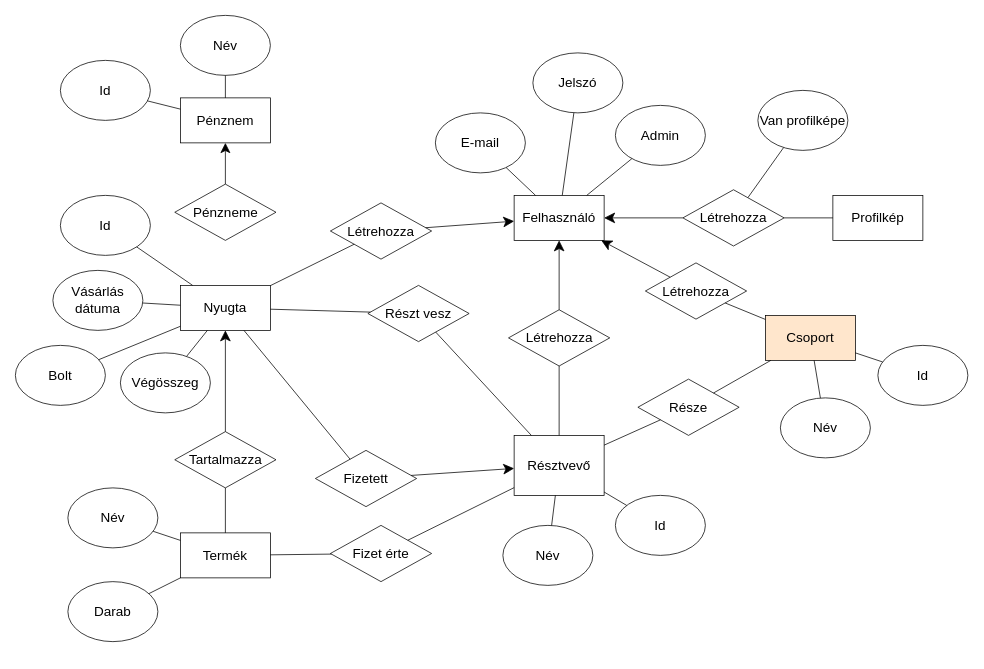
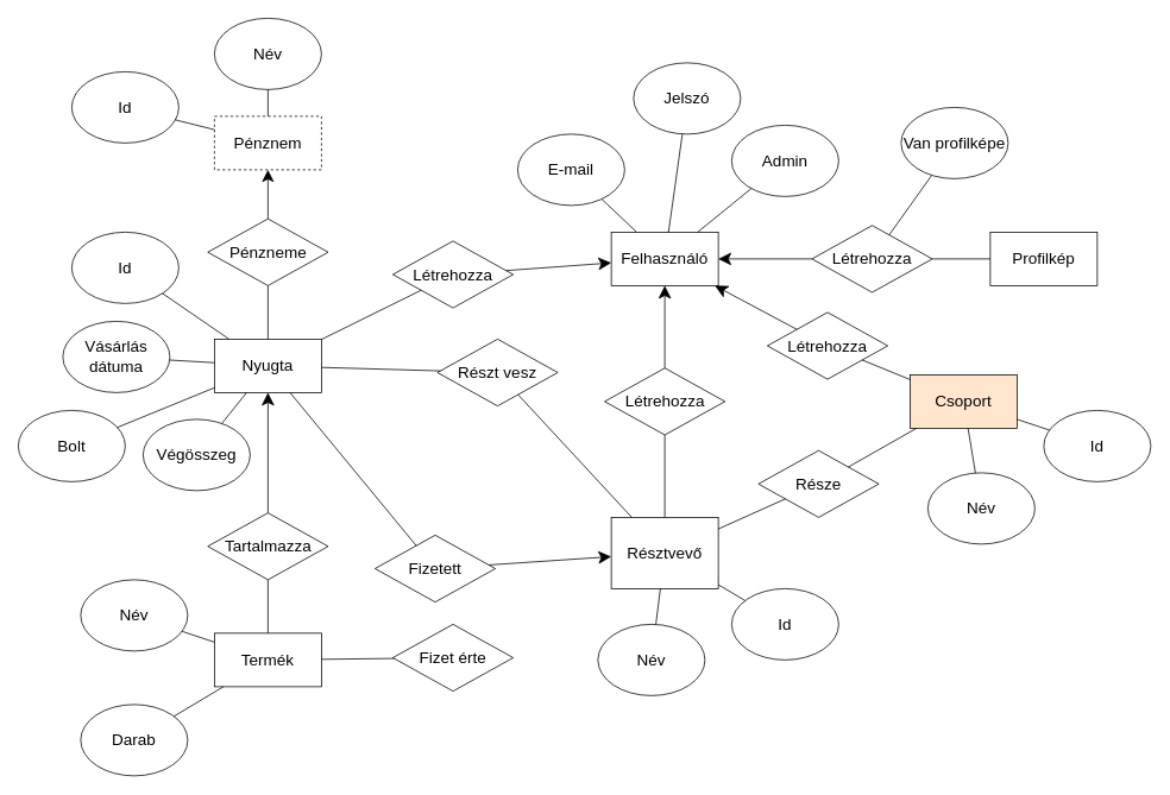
  <mxCell id="0" />
  <mxCell id="1" parent="0" />
  <mxCell id="2" value="Nyugta" style="rounded=0;whiteSpace=wrap;html=1;fontSize=18;" parent="1" vertex="1"><mxGeometry x="240" y="380" width="120" height="60" as="geometry" /></mxCell>
  <mxCell id="3" value="Résztvevő" style="rounded=0;whiteSpace=wrap;html=1;fontSize=18;" parent="1" vertex="1"><mxGeometry x="685" y="580" width="120" height="80" as="geometry" /></mxCell>
  <mxCell id="4" value="Csoport" style="rounded=0;whiteSpace=wrap;html=1;fontSize=18;fillColor=#ffe6cc;" parent="1" vertex="1"><mxGeometry x="1020" y="420" width="120" height="60" as="geometry" /></mxCell>
  <mxCell id="5" value="Termék" style="rounded=0;whiteSpace=wrap;html=1;fontSize=18;" parent="1" vertex="1"><mxGeometry x="240" y="710" width="120" height="60" as="geometry" /></mxCell>
  <mxCell id="6" value="Felhasználó" style="rounded=0;whiteSpace=wrap;html=1;fontSize=18;" parent="1" vertex="1"><mxGeometry x="685" y="260" width="120" height="60" as="geometry" /></mxCell>
  <mxCell id="7" value="E-mail" style="ellipse;whiteSpace=wrap;html=1;fontSize=18;" parent="1" vertex="1"><mxGeometry x="580" y="150" width="120" height="80" as="geometry" /></mxCell>
  <mxCell id="8" style="rounded=0;orthogonalLoop=1;jettySize=auto;html=1;endArrow=none;endFill=0;fontSize=18;" parent="1" source="9" target="6" edge="1"><mxGeometry relative="1" as="geometry" /></mxCell>
  <mxCell id="9" value="Jelszó" style="ellipse;whiteSpace=wrap;html=1;fontSize=18;" parent="1" vertex="1"><mxGeometry x="710" y="70" width="120" height="80" as="geometry" /></mxCell>
  <mxCell id="10" style="rounded=0;orthogonalLoop=1;jettySize=auto;html=1;endArrow=none;endFill=0;fontSize=18;" parent="1" source="7" target="6" edge="1"><mxGeometry relative="1" as="geometry"><mxPoint x="824" y="149" as="sourcePoint" /><mxPoint x="849" y="220" as="targetPoint" /></mxGeometry></mxCell>
  <mxCell id="11" value="Név" style="ellipse;whiteSpace=wrap;html=1;fontSize=18;" parent="1" vertex="1"><mxGeometry x="90" y="650" width="120" height="80" as="geometry" /></mxCell>
- <mxCell id="12" value="Darab" style="ellipse;whiteSpace=wrap;html=1;fontSize=18;" parent="1" vertex="1"><mxGeometry x="90" y="775" width="120" height="80" as="geometry" /></mxCell>
+ <mxCell id="12" value="Darab" style="ellipse;whiteSpace=wrap;html=1;fontSize=18;" parent="1" vertex="1"><mxGeometry x="90" y="790" width="120" height="80" as="geometry" /></mxCell>
  <mxCell id="13" style="rounded=0;orthogonalLoop=1;jettySize=auto;html=1;endArrow=none;endFill=0;fontSize=18;" parent="1" source="11" target="5" edge="1"><mxGeometry relative="1" as="geometry"><mxPoint x="164" y="679" as="sourcePoint" /><mxPoint x="189" y="750" as="targetPoint" /></mxGeometry></mxCell>
  <mxCell id="14" style="rounded=0;orthogonalLoop=1;jettySize=auto;html=1;endArrow=none;endFill=0;fontSize=18;" parent="1" source="12" target="5" edge="1"><mxGeometry relative="1" as="geometry"><mxPoint x="184" y="699" as="sourcePoint" /><mxPoint x="209" y="770" as="targetPoint" /></mxGeometry></mxCell>
  <mxCell id="15" value="Bolt" style="ellipse;whiteSpace=wrap;html=1;fontSize=18;" parent="1" vertex="1"><mxGeometry x="20" y="460" width="120" height="80" as="geometry" /></mxCell>
  <mxCell id="16" value="Vásárlás dátuma" style="ellipse;whiteSpace=wrap;html=1;fontSize=18;" parent="1" vertex="1"><mxGeometry x="70" y="360" width="120" height="80" as="geometry" /></mxCell>
  <mxCell id="17" style="rounded=0;orthogonalLoop=1;jettySize=auto;html=1;endArrow=none;endFill=0;fontSize=18;" parent="1" source="2" target="16" edge="1"><mxGeometry relative="1" as="geometry"><mxPoint x="64" y="319" as="sourcePoint" /><mxPoint x="89" y="390" as="targetPoint" /></mxGeometry></mxCell>
  <mxCell id="18" style="rounded=0;orthogonalLoop=1;jettySize=auto;html=1;endArrow=none;endFill=0;fontSize=18;" parent="1" source="2" target="15" edge="1"><mxGeometry relative="1" as="geometry"><mxPoint x="74" y="329" as="sourcePoint" /><mxPoint x="99" y="400" as="targetPoint" /></mxGeometry></mxCell>
  <mxCell id="19" value="Név" style="ellipse;whiteSpace=wrap;html=1;fontSize=18;" parent="1" vertex="1"><mxGeometry x="670" y="700" width="120" height="80" as="geometry" /></mxCell>
  <mxCell id="20" value="Név" style="ellipse;whiteSpace=wrap;html=1;fontSize=18;" parent="1" vertex="1"><mxGeometry x="1040" y="530" width="120" height="80" as="geometry" /></mxCell>
  <mxCell id="21" value="Id" style="ellipse;whiteSpace=wrap;html=1;fontSize=18;" parent="1" vertex="1"><mxGeometry x="80" y="260" width="120" height="80" as="geometry" /></mxCell>
  <mxCell id="22" value="Id" style="ellipse;whiteSpace=wrap;html=1;fontSize=18;" parent="1" vertex="1"><mxGeometry x="820" y="660" width="120" height="80" as="geometry" /></mxCell>
  <mxCell id="23" value="Id" style="ellipse;whiteSpace=wrap;html=1;fontSize=18;" parent="1" vertex="1"><mxGeometry x="1170" y="460" width="120" height="80" as="geometry" /></mxCell>
  <mxCell id="24" style="rounded=0;orthogonalLoop=1;jettySize=auto;html=1;endArrow=none;endFill=0;fontSize=18;" parent="1" source="2" target="21" edge="1"><mxGeometry relative="1" as="geometry"><mxPoint x="343" y="280" as="sourcePoint" /><mxPoint x="384" y="256" as="targetPoint" /></mxGeometry></mxCell>
  <mxCell id="25" style="rounded=0;orthogonalLoop=1;jettySize=auto;html=1;endArrow=none;endFill=0;fontSize=18;" parent="1" source="3" target="22" edge="1"><mxGeometry relative="1" as="geometry"><mxPoint x="853" y="410" as="sourcePoint" /><mxPoint x="894" y="386" as="targetPoint" /></mxGeometry></mxCell>
  <mxCell id="26" style="rounded=0;orthogonalLoop=1;jettySize=auto;html=1;endArrow=none;endFill=0;fontSize=18;" parent="1" source="4" target="20" edge="1"><mxGeometry relative="1" as="geometry"><mxPoint x="1020" y="608" as="sourcePoint" /><mxPoint x="1097" y="579" as="targetPoint" /></mxGeometry></mxCell>
  <mxCell id="27" style="rounded=0;orthogonalLoop=1;jettySize=auto;html=1;endArrow=none;endFill=0;fontSize=18;" parent="1" source="4" target="23" edge="1"><mxGeometry relative="1" as="geometry"><mxPoint x="1030" y="618" as="sourcePoint" /><mxPoint x="1107" y="589" as="targetPoint" /></mxGeometry></mxCell>
  <mxCell id="28" style="rounded=0;orthogonalLoop=1;jettySize=auto;html=1;endArrow=none;endFill=0;fontSize=18;" parent="1" source="3" target="19" edge="1"><mxGeometry relative="1" as="geometry"><mxPoint x="1050" y="538" as="sourcePoint" /><mxPoint x="1127" y="509" as="targetPoint" /></mxGeometry></mxCell>
  <mxCell id="29" value="Része" style="shape=rhombus;perimeter=rhombusPerimeter;whiteSpace=wrap;html=1;align=center;fontSize=18;" parent="1" vertex="1"><mxGeometry x="850" y="505" width="135" height="75" as="geometry" /></mxCell>
  <mxCell id="30" style="rounded=0;orthogonalLoop=1;jettySize=auto;html=1;endArrow=none;endFill=0;fontSize=18;" parent="1" source="29" target="3" edge="1"><mxGeometry relative="1" as="geometry"><mxPoint x="900" y="844" as="sourcePoint" /><mxPoint x="981" y="836" as="targetPoint" /></mxGeometry></mxCell>
  <mxCell id="31" value="Fizet érte" style="shape=rhombus;perimeter=rhombusPerimeter;whiteSpace=wrap;html=1;align=center;fontSize=18;" parent="1" vertex="1"><mxGeometry x="440" y="700" width="135" height="75" as="geometry" /></mxCell>
  <mxCell id="32" style="rounded=0;orthogonalLoop=1;jettySize=auto;html=1;endArrow=none;endFill=0;fontSize=18;" parent="1" source="4" target="29" edge="1"><mxGeometry relative="1" as="geometry"><mxPoint x="852" y="820" as="sourcePoint" /><mxPoint x="890" y="725" as="targetPoint" /></mxGeometry></mxCell>
- <mxCell id="33" style="rounded=0;orthogonalLoop=1;jettySize=auto;html=1;endArrow=none;endFill=0;fontSize=18;" parent="1" source="3" target="31" edge="1"><mxGeometry relative="1" as="geometry"><mxPoint x="780" y="826" as="sourcePoint" /><mxPoint x="573" y="743" as="targetPoint" /></mxGeometry></mxCell>
  <mxCell id="34" style="rounded=0;orthogonalLoop=1;jettySize=auto;html=1;endArrow=none;endFill=0;fontSize=18;" parent="1" source="31" target="5" edge="1"><mxGeometry relative="1" as="geometry"><mxPoint x="780" y="1026" as="sourcePoint" /><mxPoint x="573" y="943" as="targetPoint" /></mxGeometry></mxCell>
  <mxCell id="35" value="Tartalmazza" style="shape=rhombus;perimeter=rhombusPerimeter;whiteSpace=wrap;html=1;align=center;fontSize=18;" parent="1" vertex="1"><mxGeometry x="232.5" y="575" width="135" height="75" as="geometry" /></mxCell>
  <mxCell id="36" style="rounded=0;orthogonalLoop=1;jettySize=auto;html=1;endArrow=none;endFill=0;fontSize=18;" parent="1" source="35" target="5" edge="1"><mxGeometry relative="1" as="geometry"><mxPoint x="290" y="760" as="sourcePoint" /><mxPoint x="214" y="920" as="targetPoint" /></mxGeometry></mxCell>
  <mxCell id="37" style="rounded=0;orthogonalLoop=1;jettySize=auto;html=1;endArrow=none;endFill=0;startArrow=classic;startFill=1;endSize=11;startSize=12;fontSize=18;" parent="1" source="2" target="35" edge="1"><mxGeometry relative="1" as="geometry"><mxPoint x="492" y="596" as="sourcePoint" /><mxPoint x="234" y="740" as="targetPoint" /></mxGeometry></mxCell>
  <mxCell id="38" value="Létrehozza" style="shape=rhombus;perimeter=rhombusPerimeter;whiteSpace=wrap;html=1;align=center;fontSize=18;" parent="1" vertex="1"><mxGeometry x="440" y="270" width="135" height="75" as="geometry" /></mxCell>
  <mxCell id="39" value="Létrehozza" style="shape=rhombus;perimeter=rhombusPerimeter;whiteSpace=wrap;html=1;align=center;fontSize=18;" parent="1" vertex="1"><mxGeometry x="860" y="350" width="135" height="75" as="geometry" /></mxCell>
  <mxCell id="40" value="Létrehozza" style="shape=rhombus;perimeter=rhombusPerimeter;whiteSpace=wrap;html=1;align=center;fontSize=18;" parent="1" vertex="1"><mxGeometry x="677.5" y="412.5" width="135" height="75" as="geometry" /></mxCell>
  <mxCell id="41" style="rounded=0;orthogonalLoop=1;jettySize=auto;html=1;endArrow=none;endFill=0;startArrow=classic;startFill=1;startSize=12;fontSize=18;" parent="1" source="6" target="38" edge="1"><mxGeometry relative="1" as="geometry"><mxPoint x="699" y="270" as="sourcePoint" /><mxPoint x="672" y="383" as="targetPoint" /></mxGeometry></mxCell>
  <mxCell id="42" style="rounded=0;orthogonalLoop=1;jettySize=auto;html=1;endArrow=none;endFill=0;startSize=12;startArrow=classic;startFill=1;fontSize=18;" parent="1" source="6" target="39" edge="1"><mxGeometry relative="1" as="geometry"><mxPoint x="770" y="299" as="sourcePoint" /><mxPoint x="606" y="323" as="targetPoint" /></mxGeometry></mxCell>
  <mxCell id="43" style="rounded=0;orthogonalLoop=1;jettySize=auto;html=1;endArrow=none;endFill=0;startArrow=classic;startFill=1;startSize=12;fontSize=18;" parent="1" source="6" target="40" edge="1"><mxGeometry relative="1" as="geometry"><mxPoint x="780" y="309" as="sourcePoint" /><mxPoint x="616" y="333" as="targetPoint" /></mxGeometry></mxCell>
  <mxCell id="44" style="rounded=0;orthogonalLoop=1;jettySize=auto;html=1;endArrow=none;endFill=0;fontSize=18;" parent="1" source="38" target="2" edge="1"><mxGeometry relative="1" as="geometry"><mxPoint x="790" y="319" as="sourcePoint" /><mxPoint x="626" y="343" as="targetPoint" /></mxGeometry></mxCell>
  <mxCell id="45" style="rounded=0;orthogonalLoop=1;jettySize=auto;html=1;endArrow=none;endFill=0;fontSize=18;" parent="1" source="40" target="3" edge="1"><mxGeometry relative="1" as="geometry"><mxPoint x="810" y="339" as="sourcePoint" /><mxPoint x="646" y="363" as="targetPoint" /></mxGeometry></mxCell>
  <mxCell id="46" style="rounded=0;orthogonalLoop=1;jettySize=auto;html=1;endArrow=none;endFill=0;fontSize=18;" parent="1" source="39" target="4" edge="1"><mxGeometry relative="1" as="geometry"><mxPoint x="820" y="349" as="sourcePoint" /><mxPoint x="656" y="373" as="targetPoint" /></mxGeometry></mxCell>
  <mxCell id="47" style="rounded=0;orthogonalLoop=1;jettySize=auto;html=1;endArrow=none;endFill=0;fontSize=18;" edge="1" parent="1" source="48" target="2"><mxGeometry relative="1" as="geometry" /></mxCell>
  <mxCell id="48" value="Végösszeg" style="ellipse;whiteSpace=wrap;html=1;fontSize=18;" vertex="1" parent="1"><mxGeometry x="160" y="470" width="120" height="80" as="geometry" /></mxCell>
  <mxCell id="49" style="rounded=0;orthogonalLoop=1;jettySize=auto;html=1;endArrow=none;endFill=0;fontSize=18;" edge="1" parent="1" source="50" target="6"><mxGeometry relative="1" as="geometry"><mxPoint x="949" y="270" as="targetPoint" /></mxGeometry></mxCell>
  <mxCell id="50" value="Admin" style="ellipse;whiteSpace=wrap;html=1;fontSize=18;" vertex="1" parent="1"><mxGeometry x="820" y="140" width="120" height="80" as="geometry" /></mxCell>
  <mxCell id="51" style="rounded=0;orthogonalLoop=1;jettySize=auto;html=1;endArrow=none;endFill=0;fontSize=18;" edge="1" parent="1" source="52" target="54"><mxGeometry relative="1" as="geometry"><mxPoint x="1059" y="355" as="targetPoint" /></mxGeometry></mxCell>
  <mxCell id="52" value="Van profilképe" style="ellipse;whiteSpace=wrap;html=1;fontSize=18;" vertex="1" parent="1"><mxGeometry x="1010" y="120" width="120" height="80" as="geometry" /></mxCell>
  <mxCell id="53" value="Profilkép" style="rounded=0;whiteSpace=wrap;html=1;fontSize=18;" vertex="1" parent="1"><mxGeometry x="1110" y="260" width="120" height="60" as="geometry" /></mxCell>
  <mxCell id="54" value="Létrehozza" style="shape=rhombus;perimeter=rhombusPerimeter;whiteSpace=wrap;html=1;align=center;fontSize=18;" vertex="1" parent="1"><mxGeometry x="910" y="252.5" width="135" height="75" as="geometry" /></mxCell>
  <mxCell id="55" style="rounded=0;orthogonalLoop=1;jettySize=auto;html=1;endArrow=none;endFill=0;startArrow=classic;startFill=1;startSize=12;fontSize=18;" edge="1" parent="1" target="54" source="6"><mxGeometry relative="1" as="geometry"><mxPoint x="1050" y="230" as="sourcePoint" /><mxPoint x="836" y="253" as="targetPoint" /></mxGeometry></mxCell>
  <mxCell id="56" style="rounded=0;orthogonalLoop=1;jettySize=auto;html=1;endArrow=none;endFill=0;fontSize=18;" edge="1" parent="1" source="54" target="53"><mxGeometry relative="1" as="geometry"><mxPoint x="1030" y="259" as="sourcePoint" /><mxPoint x="1050" y="450" as="targetPoint" /></mxGeometry></mxCell>
  <mxCell id="57" value="Részt vesz" style="shape=rhombus;perimeter=rhombusPerimeter;whiteSpace=wrap;html=1;align=center;fontSize=18;" vertex="1" parent="1"><mxGeometry x="490" y="380" width="135" height="75" as="geometry" /></mxCell>
  <mxCell id="58" style="rounded=0;orthogonalLoop=1;jettySize=auto;html=1;endArrow=none;endFill=0;fontSize=18;" edge="1" parent="1" target="57" source="3"><mxGeometry relative="1" as="geometry"><mxPoint x="784.79" y="463.769" as="sourcePoint" /><mxPoint x="607.51" y="488" as="targetPoint" /></mxGeometry></mxCell>
  <mxCell id="59" style="rounded=0;orthogonalLoop=1;jettySize=auto;html=1;endArrow=none;endFill=0;fontSize=18;" edge="1" parent="1" source="57" target="2"><mxGeometry relative="1" as="geometry"><mxPoint x="824.51" y="581" as="sourcePoint" /><mxPoint x="355" y="230" as="targetPoint" /></mxGeometry></mxCell>
  <mxCell id="60" value="Fizetett" style="shape=rhombus;perimeter=rhombusPerimeter;whiteSpace=wrap;html=1;align=center;fontSize=18;" vertex="1" parent="1"><mxGeometry x="420" y="600" width="135" height="75" as="geometry" /></mxCell>
  <mxCell id="61" style="rounded=0;orthogonalLoop=1;jettySize=auto;html=1;endArrow=none;endFill=0;fontSize=18;" edge="1" parent="1" source="60" target="2"><mxGeometry relative="1" as="geometry"><mxPoint x="717.56" y="546" as="sourcePoint" /><mxPoint x="420.004" y="260" as="targetPoint" /></mxGeometry></mxCell>
  <mxCell id="62" style="rounded=0;orthogonalLoop=1;jettySize=auto;html=1;endArrow=none;endFill=0;startArrow=classic;startFill=1;endSize=11;startSize=12;fontSize=18;" edge="1" parent="1" target="60" source="3"><mxGeometry relative="1" as="geometry"><mxPoint x="875.56" y="508.5" as="sourcePoint" /><mxPoint x="469.56" y="700" as="targetPoint" /></mxGeometry></mxCell>
- <mxCell id="63" value="Pénznem" style="rounded=0;whiteSpace=wrap;html=1;fontSize=18;" vertex="1" parent="1"><mxGeometry x="240" y="130" width="120" height="60" as="geometry" /></mxCell>
+ <mxCell id="63" value="Pénznem" style="rounded=0;whiteSpace=wrap;html=1;fontSize=18;dashed=1;" vertex="1" parent="1"><mxGeometry x="240" y="130" width="120" height="60" as="geometry" /></mxCell>
  <mxCell id="64" value="Pénzneme" style="shape=rhombus;perimeter=rhombusPerimeter;whiteSpace=wrap;html=1;align=center;fontSize=18;" vertex="1" parent="1"><mxGeometry x="232.5" y="245" width="135" height="75" as="geometry" /></mxCell>
  <mxCell id="65" style="rounded=0;orthogonalLoop=1;jettySize=auto;html=1;endArrow=classic;endFill=1;startSize=8;endSize=11;fontSize=18;" edge="1" parent="1" source="64" target="63"><mxGeometry relative="1" as="geometry"><mxPoint x="186.35" y="526" as="sourcePoint" /><mxPoint x="-71.65" y="670" as="targetPoint" /></mxGeometry></mxCell>
+ <mxCell id="66" style="rounded=0;orthogonalLoop=1;jettySize=auto;html=1;endArrow=none;endFill=0;startArrow=none;startFill=0;endSize=11;startSize=12;fontSize=18;" edge="1" parent="1" target="64" source="2"><mxGeometry relative="1" as="geometry"><mxPoint x="300.002" y="280" as="sourcePoint" /><mxPoint x="-61.65" y="680" as="targetPoint" /></mxGeometry></mxCell>
  <mxCell id="67" value="Név" style="ellipse;whiteSpace=wrap;html=1;fontSize=18;" vertex="1" parent="1"><mxGeometry x="240" y="20" width="120" height="80" as="geometry" /></mxCell>
  <mxCell id="68" style="rounded=0;orthogonalLoop=1;jettySize=auto;html=1;endArrow=none;endFill=0;fontSize=18;" edge="1" parent="1" target="67" source="63"><mxGeometry relative="1" as="geometry"><mxPoint x="-77" y="580" as="sourcePoint" /><mxPoint x="-221" y="730" as="targetPoint" /></mxGeometry></mxCell>
  <mxCell id="69" value="Id" style="ellipse;whiteSpace=wrap;html=1;fontSize=18;" vertex="1" parent="1"><mxGeometry x="80" y="80" width="120" height="80" as="geometry" /></mxCell>
  <mxCell id="70" style="rounded=0;orthogonalLoop=1;jettySize=auto;html=1;endArrow=none;endFill=0;fontSize=18;" edge="1" parent="1" target="69" source="63"><mxGeometry relative="1" as="geometry"><mxPoint x="-80" y="610" as="sourcePoint" /><mxPoint x="64" y="586" as="targetPoint" /></mxGeometry></mxCell>
